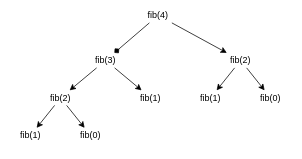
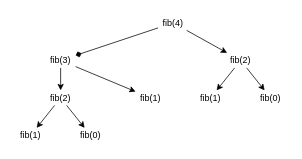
  <mxCell id="0" />
  <mxCell id="1" parent="0" />
  <mxCell id="2" value="" style="rounded=0;orthogonalLoop=1;jettySize=auto;html=1;endArrow=diamond;" edge="1" parent="1" source="4" target="12"><mxGeometry relative="1" as="geometry" /></mxCell>
  <mxCell id="3" value="" style="edgeStyle=none;rounded=0;orthogonalLoop=1;jettySize=auto;html=1;" edge="1" parent="1" source="4" target="7"><mxGeometry relative="1" as="geometry" /></mxCell>
- <mxCell id="4" value="fib(4)" style="text;html=1;strokeColor=none;fillColor=none;align=center;verticalAlign=middle;whiteSpace=wrap;rounded=0;" vertex="1" parent="1"><mxGeometry x="190" y="10" width="40" height="20" as="geometry" /></mxCell>
+ <mxCell id="4" value="fib(4)" style="text;html=1;strokeColor=none;fillColor=none;align=center;verticalAlign=middle;whiteSpace=wrap;rounded=0;" vertex="1" parent="1"><mxGeometry x="210" y="20" width="40" height="20" as="geometry" /></mxCell>
  <mxCell id="5" value="" style="edgeStyle=none;rounded=0;orthogonalLoop=1;jettySize=auto;html=1;" edge="1" parent="1" source="7" target="9"><mxGeometry relative="1" as="geometry" /></mxCell>
  <mxCell id="6" value="" style="edgeStyle=none;rounded=0;orthogonalLoop=1;jettySize=auto;html=1;" edge="1" parent="1" source="7" target="8"><mxGeometry relative="1" as="geometry" /></mxCell>
  <mxCell id="7" value="fib(2)" style="text;html=1;strokeColor=none;fillColor=none;align=center;verticalAlign=middle;whiteSpace=wrap;rounded=0;" vertex="1" parent="1"><mxGeometry x="300" y="70" width="40" height="20" as="geometry" /></mxCell>
  <mxCell id="8" value="fib(0)" style="text;html=1;strokeColor=none;fillColor=none;align=center;verticalAlign=middle;whiteSpace=wrap;rounded=0;" vertex="1" parent="1"><mxGeometry x="340" y="120" width="40" height="20" as="geometry" /></mxCell>
  <mxCell id="9" value="fib(1)" style="text;html=1;strokeColor=none;fillColor=none;align=center;verticalAlign=middle;whiteSpace=wrap;rounded=0;" vertex="1" parent="1"><mxGeometry x="260" y="120" width="40" height="20" as="geometry" /></mxCell>
  <mxCell id="10" value="" style="edgeStyle=none;rounded=0;orthogonalLoop=1;jettySize=auto;html=1;" edge="1" parent="1" source="12" target="15"><mxGeometry relative="1" as="geometry" /></mxCell>
  <mxCell id="11" style="edgeStyle=none;rounded=0;orthogonalLoop=1;jettySize=auto;html=1;" edge="1" parent="1" source="12" target="17"><mxGeometry relative="1" as="geometry" /></mxCell>
- <mxCell id="12" value="fib(3)" style="text;html=1;strokeColor=none;fillColor=none;align=center;verticalAlign=middle;whiteSpace=wrap;rounded=0;" vertex="1" parent="1"><mxGeometry x="120" y="70" width="40" height="20" as="geometry" /></mxCell>
+ <mxCell id="12" value="fib(3)" style="text;html=1;strokeColor=none;fillColor=none;align=center;verticalAlign=middle;whiteSpace=wrap;rounded=0;" vertex="1" parent="1"><mxGeometry x="60" y="70" width="40" height="20" as="geometry" /></mxCell>
  <mxCell id="13" value="" style="edgeStyle=none;rounded=0;orthogonalLoop=1;jettySize=auto;html=1;" edge="1" parent="1" source="15" target="16"><mxGeometry relative="1" as="geometry" /></mxCell>
  <mxCell id="14" style="edgeStyle=none;rounded=0;orthogonalLoop=1;jettySize=auto;html=1;" edge="1" parent="1" source="15" target="18"><mxGeometry relative="1" as="geometry" /></mxCell>
  <mxCell id="15" value="fib(2)" style="text;html=1;strokeColor=none;fillColor=none;align=center;verticalAlign=middle;whiteSpace=wrap;rounded=0;" vertex="1" parent="1"><mxGeometry x="60" y="120" width="40" height="20" as="geometry" /></mxCell>
  <mxCell id="16" value="fib(1)" style="text;html=1;strokeColor=none;fillColor=none;align=center;verticalAlign=middle;whiteSpace=wrap;rounded=0;" vertex="1" parent="1"><mxGeometry x="20" y="170" width="40" height="20" as="geometry" /></mxCell>
  <mxCell id="17" value="fib(1)" style="text;html=1;strokeColor=none;fillColor=none;align=center;verticalAlign=middle;whiteSpace=wrap;rounded=0;" vertex="1" parent="1"><mxGeometry x="180" y="120" width="40" height="20" as="geometry" /></mxCell>
  <mxCell id="18" value="fib(0)" style="text;html=1;strokeColor=none;fillColor=none;align=center;verticalAlign=middle;whiteSpace=wrap;rounded=0;" vertex="1" parent="1"><mxGeometry x="100" y="170" width="40" height="20" as="geometry" /></mxCell>
